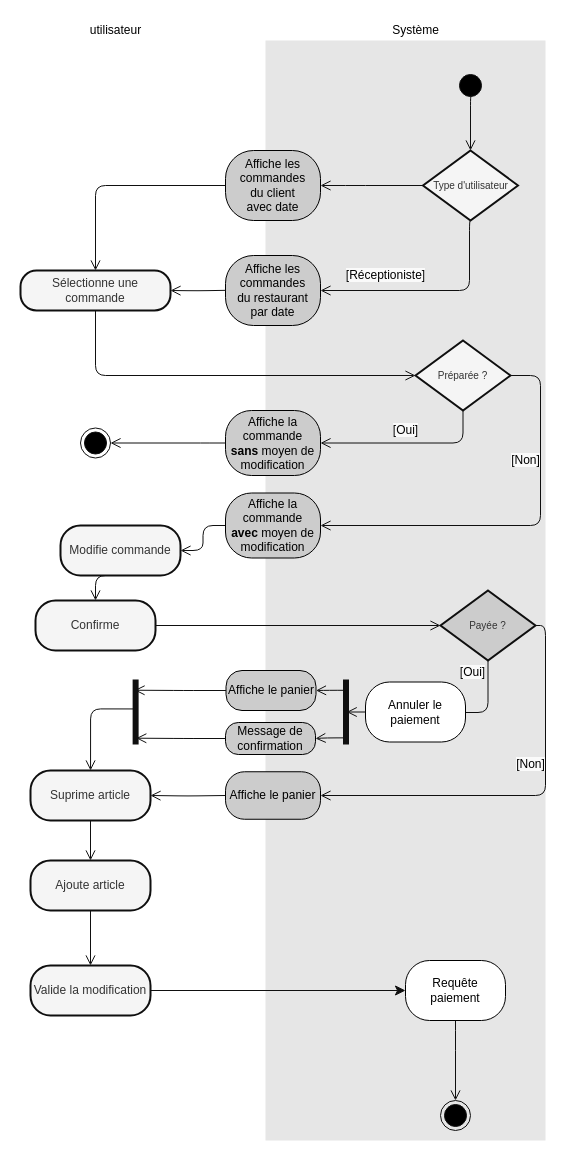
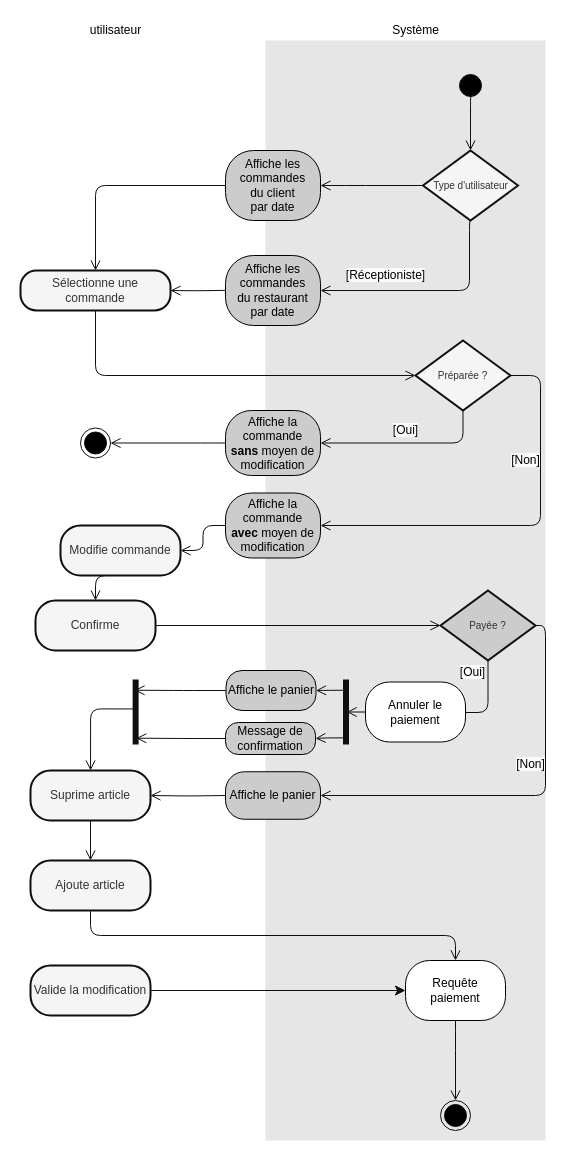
  <mxCell id="0" />
  <mxCell id="1" parent="0" />
  <mxCell id="2" value="" style="rounded=0;whiteSpace=wrap;html=1;strokeColor=none;fillColor=#E6E6E6;" vertex="1" parent="1"><mxGeometry x="265" y="40" width="280" height="1100" as="geometry" /></mxCell>
  <mxCell id="3" value="" style="ellipse;html=1;shape=startState;fillColor=#000000;shadow=0;sketch=0;strokeColor=#0F0F0F;" vertex="1" parent="1"><mxGeometry x="455" y="70" width="30" height="30" as="geometry" /></mxCell>
  <mxCell id="4" value="" style="edgeStyle=orthogonalEdgeStyle;html=1;verticalAlign=bottom;endArrow=open;endSize=8;strokeColor=#0F0F0F;exitX=0.544;exitY=0.839;exitDx=0;exitDy=0;exitPerimeter=0;entryX=0.5;entryY=0;entryDx=0;entryDy=0;" edge="1" parent="1" source="3" target="16"><mxGeometry relative="1" as="geometry"><mxPoint x="445.13" y="150" as="targetPoint" /><mxPoint x="183" y="296" as="sourcePoint" /><Array as="points"><mxPoint x="470" y="95" /></Array></mxGeometry></mxCell>
- <mxCell id="5" value="Affiche les commandes&lt;br&gt;du client &lt;br&gt;avec date" style="rounded=1;whiteSpace=wrap;html=1;arcSize=40;shadow=0;sketch=0;fillColor=#CCCCCC;" vertex="1" parent="1"><mxGeometry x="225" y="150" width="95" height="70" as="geometry" /></mxCell>
+ <mxCell id="5" value="Affiche les commandes&lt;br&gt;du client &lt;br&gt;par date" style="rounded=1;whiteSpace=wrap;html=1;arcSize=40;shadow=0;sketch=0;fillColor=#CCCCCC;" vertex="1" parent="1"><mxGeometry x="225" y="150" width="95" height="70" as="geometry" /></mxCell>
  <mxCell id="6" value="" style="edgeStyle=orthogonalEdgeStyle;html=1;verticalAlign=bottom;endArrow=open;endSize=8;strokeColor=#0F0F0F;exitX=0;exitY=0.5;exitDx=0;exitDy=0;entryX=0.5;entryY=0;entryDx=0;entryDy=0;" edge="1" parent="1" source="5" target="7"><mxGeometry relative="1" as="geometry"><mxPoint x="150.5" y="185" as="targetPoint" /><mxPoint x="297.32" y="130" as="sourcePoint" /><Array as="points"><mxPoint x="95" y="185" /></Array></mxGeometry></mxCell>
  <mxCell id="7" value="Sélectionne une commande" style="rounded=1;whiteSpace=wrap;html=1;arcSize=40;fillColor=#f5f5f5;shadow=0;sketch=0;fontColor=#333333;strokeWidth=2;strokeColor=#0F0F0F;" vertex="1" parent="1"><mxGeometry x="20" y="270" width="150" height="40" as="geometry" /></mxCell>
  <mxCell id="8" value="Suprime article" style="rounded=1;whiteSpace=wrap;html=1;arcSize=40;fillColor=#f5f5f5;shadow=0;sketch=0;fontColor=#333333;strokeWidth=2;strokeColor=#0F0F0F;" vertex="1" parent="1"><mxGeometry x="30" y="770" width="120" height="50" as="geometry" /></mxCell>
  <mxCell id="9" value="" style="edgeStyle=orthogonalEdgeStyle;html=1;verticalAlign=bottom;endArrow=open;endSize=8;strokeColor=#0F0F0F;exitX=0.5;exitY=1;exitDx=0;exitDy=0;entryX=0;entryY=0.5;entryDx=0;entryDy=0;" edge="1" parent="1" source="7" target="25"><mxGeometry relative="1" as="geometry"><mxPoint x="415" y="405" as="targetPoint" /><mxPoint x="94.71" y="320" as="sourcePoint" /><Array as="points" /></mxGeometry></mxCell>
  <mxCell id="10" value="" style="edgeStyle=orthogonalEdgeStyle;html=1;verticalAlign=bottom;endArrow=open;endSize=8;strokeColor=#0F0F0F;exitX=1;exitY=0.5;exitDx=0;exitDy=0;entryX=1;entryY=0.5;entryDx=0;entryDy=0;" edge="1" parent="1" source="25" target="12"><mxGeometry relative="1" as="geometry"><mxPoint x="650" y="580" as="targetPoint" /><mxPoint x="462" y="470" as="sourcePoint" /><Array as="points"><mxPoint x="540" y="375" /><mxPoint x="540" y="525" /></Array></mxGeometry></mxCell>
  <mxCell id="11" style="edgeStyle=orthogonalEdgeStyle;rounded=1;orthogonalLoop=1;jettySize=auto;html=1;exitX=0;exitY=0.5;exitDx=0;exitDy=0;verticalAlign=bottom;strokeColor=#0F0F0F;endArrow=open;endSize=8;entryX=1;entryY=0.5;entryDx=0;entryDy=0;" edge="1" parent="1" source="12" target="40"><mxGeometry relative="1" as="geometry"><mxPoint x="160" y="680" as="targetPoint" /></mxGeometry></mxCell>
  <mxCell id="12" value="Affiche la commande&lt;br&gt;&lt;b&gt;avec&lt;/b&gt; moyen de modification" style="rounded=1;whiteSpace=wrap;html=1;arcSize=40;shadow=0;sketch=0;fillColor=#CCCCCC;" vertex="1" parent="1"><mxGeometry x="225" y="492.5" width="95" height="65" as="geometry" /></mxCell>
  <mxCell id="13" value="" style="edgeStyle=orthogonalEdgeStyle;html=1;verticalAlign=bottom;endArrow=open;endSize=8;strokeColor=#0F0F0F;entryX=0.5;entryY=0;entryDx=0;entryDy=0;exitX=0.5;exitY=1;exitDx=0;exitDy=0;" edge="1" parent="1" source="15" target="14"><mxGeometry relative="1" as="geometry"><mxPoint x="121.86" y="748" as="targetPoint" /><Array as="points"><mxPoint x="455" y="1040" /><mxPoint x="455" y="1040" /></Array><mxPoint x="220" y="788" as="sourcePoint" /></mxGeometry></mxCell>
  <mxCell id="14" value="" style="ellipse;html=1;shape=endState;fillColor=#000000;shadow=0;sketch=0;strokeColor=#0F0F0F;" vertex="1" parent="1"><mxGeometry x="440" y="1100" width="30" height="30" as="geometry" /></mxCell>
  <mxCell id="15" value="Requête&lt;br&gt;paiement" style="rounded=1;whiteSpace=wrap;html=1;arcSize=40;shadow=0;sketch=0;" vertex="1" parent="1"><mxGeometry x="405" y="960" width="100" height="60" as="geometry" /></mxCell>
  <mxCell id="16" value="&lt;font size=&quot;1&quot;&gt;Type d'utilisateur&lt;/font&gt;" style="rhombus;whiteSpace=wrap;html=1;fillColor=#f5f5f5;shadow=0;sketch=0;fontColor=#333333;strokeWidth=2;strokeColor=#0F0F0F;" vertex="1" parent="1"><mxGeometry x="422.5" y="150" width="95" height="70" as="geometry" /></mxCell>
  <mxCell id="17" value="Affiche les commandes&lt;br&gt;du restaurant &lt;br&gt;par date" style="rounded=1;whiteSpace=wrap;html=1;arcSize=40;shadow=0;sketch=0;fillColor=#CCCCCC;" vertex="1" parent="1"><mxGeometry x="225" y="255" width="95" height="70" as="geometry" /></mxCell>
  <mxCell id="18" value="" style="edgeStyle=orthogonalEdgeStyle;html=1;verticalAlign=bottom;endArrow=open;endSize=8;strokeColor=#0F0F0F;exitX=0.544;exitY=0.839;exitDx=0;exitDy=0;exitPerimeter=0;entryX=1;entryY=0.5;entryDx=0;entryDy=0;" edge="1" parent="1" target="17"><mxGeometry relative="1" as="geometry"><mxPoint x="469.34" y="274.83" as="targetPoint" /><mxPoint x="470.66" y="220" as="sourcePoint" /><Array as="points"><mxPoint x="469" y="220" /><mxPoint x="469" y="290" /></Array></mxGeometry></mxCell>
  <mxCell id="19" value="" style="edgeStyle=orthogonalEdgeStyle;html=1;verticalAlign=bottom;endArrow=open;endSize=8;strokeColor=#0F0F0F;exitX=0;exitY=0.5;exitDx=0;exitDy=0;entryX=1;entryY=0.5;entryDx=0;entryDy=0;" edge="1" parent="1" source="16" target="5"><mxGeometry relative="1" as="geometry"><mxPoint x="335" y="150" as="targetPoint" /><mxPoint x="295.66" y="80" as="sourcePoint" /><Array as="points"><mxPoint x="355" y="185" /><mxPoint x="355" y="185" /></Array></mxGeometry></mxCell>
  <mxCell id="20" value="&lt;span style=&quot;background-color: rgb(250 , 250 , 250)&quot;&gt;[Réceptioniste]&lt;/span&gt;" style="text;html=1;align=center;verticalAlign=middle;resizable=0;points=[];autosize=1;strokeColor=none;" vertex="1" parent="1"><mxGeometry x="340" y="265" width="90" height="20" as="geometry" /></mxCell>
  <mxCell id="21" value="" style="edgeStyle=orthogonalEdgeStyle;html=1;verticalAlign=bottom;endArrow=open;endSize=8;strokeColor=#0F0F0F;exitX=0;exitY=0.5;exitDx=0;exitDy=0;entryX=1;entryY=0.5;entryDx=0;entryDy=0;" edge="1" parent="1" target="7"><mxGeometry relative="1" as="geometry"><mxPoint x="175" y="290" as="targetPoint" /><mxPoint x="225" y="289.83" as="sourcePoint" /><Array as="points" /></mxGeometry></mxCell>
  <mxCell id="22" value="" style="edgeStyle=orthogonalEdgeStyle;html=1;verticalAlign=bottom;endArrow=classic;endSize=8;strokeColor=#0F0F0F;entryX=0;entryY=0.5;entryDx=0;entryDy=0;exitX=1;exitY=0.5;exitDx=0;exitDy=0;" edge="1" parent="1" source="28" target="15"><mxGeometry relative="1" as="geometry"><mxPoint x="380" y="768" as="targetPoint" /><mxPoint x="155" y="773" as="sourcePoint" /><Array as="points" /></mxGeometry></mxCell>
  <mxCell id="23" value="Système" style="text;html=1;align=center;verticalAlign=middle;resizable=0;points=[];autosize=1;strokeColor=none;" vertex="1" parent="1"><mxGeometry x="385" y="20" width="60" height="20" as="geometry" /></mxCell>
  <mxCell id="24" value="utilisateur" style="text;html=1;align=center;verticalAlign=middle;resizable=0;points=[];autosize=1;strokeColor=none;" vertex="1" parent="1"><mxGeometry x="80" y="20" width="70" height="20" as="geometry" /></mxCell>
  <mxCell id="25" value="&lt;font size=&quot;1&quot;&gt;Préparée ?&lt;/font&gt;" style="rhombus;whiteSpace=wrap;html=1;fillColor=#f5f5f5;shadow=0;sketch=0;fontColor=#333333;strokeWidth=2;strokeColor=#0F0F0F;" vertex="1" parent="1"><mxGeometry x="415" y="340" width="95" height="70" as="geometry" /></mxCell>
  <mxCell id="26" value="Ajoute article" style="rounded=1;whiteSpace=wrap;html=1;arcSize=40;fillColor=#f5f5f5;shadow=0;sketch=0;fontColor=#333333;strokeWidth=2;strokeColor=#0F0F0F;" vertex="1" parent="1"><mxGeometry x="30" y="860" width="120" height="50" as="geometry" /></mxCell>
  <mxCell id="27" style="edgeStyle=orthogonalEdgeStyle;rounded=1;orthogonalLoop=1;jettySize=auto;html=1;entryX=0.5;entryY=0;entryDx=0;entryDy=0;exitX=0.5;exitY=1;exitDx=0;exitDy=0;verticalAlign=bottom;strokeColor=#0F0F0F;endArrow=open;endSize=8;" edge="1" parent="1" source="8" target="26"><mxGeometry relative="1" as="geometry"><mxPoint x="165" y="820" as="sourcePoint" /><mxPoint x="160" y="775" as="targetPoint" /></mxGeometry></mxCell>
  <mxCell id="28" value="Valide la modification" style="rounded=1;whiteSpace=wrap;html=1;arcSize=40;fillColor=#f5f5f5;shadow=0;sketch=0;fontColor=#333333;strokeWidth=2;strokeColor=#0F0F0F;" vertex="1" parent="1"><mxGeometry x="30" y="965" width="120" height="50" as="geometry" /></mxCell>
- <mxCell id="29" style="edgeStyle=orthogonalEdgeStyle;rounded=1;orthogonalLoop=1;jettySize=auto;html=1;entryX=0.5;entryY=0;entryDx=0;entryDy=0;exitX=0.5;exitY=1;exitDx=0;exitDy=0;verticalAlign=bottom;strokeColor=#0F0F0F;endArrow=open;endSize=8;" edge="1" parent="1" source="26" target="28"><mxGeometry relative="1" as="geometry"><mxPoint x="100" y="800" as="sourcePoint" /><mxPoint x="100" y="840" as="targetPoint" /></mxGeometry></mxCell>
+ <mxCell id="29" style="edgeStyle=orthogonalEdgeStyle;rounded=1;orthogonalLoop=1;jettySize=auto;html=1;exitX=0.5;exitY=1;exitDx=0;exitDy=0;verticalAlign=bottom;strokeColor=#0F0F0F;endArrow=open;endSize=8;" edge="1" parent="1" source="26" target="15"><mxGeometry relative="1" as="geometry"><mxPoint x="100" y="800" as="sourcePoint" /><mxPoint x="100" y="840" as="targetPoint" /></mxGeometry></mxCell>
  <mxCell id="30" value="Affiche la commande&lt;br&gt;&lt;b&gt;sans&lt;/b&gt; moyen de modification" style="rounded=1;whiteSpace=wrap;html=1;arcSize=40;shadow=0;sketch=0;fillColor=#CCCCCC;" vertex="1" parent="1"><mxGeometry x="225" y="410" width="95" height="65" as="geometry" /></mxCell>
  <mxCell id="31" value="" style="edgeStyle=orthogonalEdgeStyle;html=1;verticalAlign=bottom;endArrow=open;endSize=8;strokeColor=#0F0F0F;entryX=1;entryY=0.5;entryDx=0;entryDy=0;exitX=0.5;exitY=1;exitDx=0;exitDy=0;" edge="1" parent="1" source="25" target="30"><mxGeometry relative="1" as="geometry"><mxPoint x="330" y="535" as="targetPoint" /><mxPoint x="680" y="590" as="sourcePoint" /><Array as="points"><mxPoint x="462" y="443" /></Array></mxGeometry></mxCell>
  <mxCell id="32" value="" style="ellipse;html=1;shape=endState;fillColor=#000000;shadow=0;sketch=0;strokeColor=#0F0F0F;" vertex="1" parent="1"><mxGeometry x="80" y="427.5" width="30" height="30" as="geometry" /></mxCell>
  <mxCell id="33" value="" style="edgeStyle=orthogonalEdgeStyle;html=1;verticalAlign=bottom;endArrow=open;endSize=8;strokeColor=#0F0F0F;entryX=1;entryY=0.5;entryDx=0;entryDy=0;exitX=0;exitY=0.5;exitDx=0;exitDy=0;" edge="1" parent="1" source="30"><mxGeometry relative="1" as="geometry"><mxPoint x="110" y="442.5" as="targetPoint" /><mxPoint x="252.5" y="410" as="sourcePoint" /><Array as="points"><mxPoint x="210" y="443" /><mxPoint x="210" y="443" /></Array></mxGeometry></mxCell>
  <mxCell id="34" value="&lt;span style=&quot;background-color: rgb(250 , 250 , 250)&quot;&gt;[Oui]&lt;/span&gt;" style="text;html=1;align=center;verticalAlign=middle;resizable=0;points=[];autosize=1;strokeColor=none;" vertex="1" parent="1"><mxGeometry x="385" y="420" width="40" height="20" as="geometry" /></mxCell>
  <mxCell id="35" value="&lt;span style=&quot;background-color: rgb(250 , 250 , 250)&quot;&gt;[Non]&lt;/span&gt;" style="text;html=1;align=center;verticalAlign=middle;resizable=0;points=[];autosize=1;strokeColor=none;" vertex="1" parent="1"><mxGeometry x="505" y="450" width="40" height="20" as="geometry" /></mxCell>
  <mxCell id="36" value="&lt;font size=&quot;1&quot;&gt;Payée ?&lt;/font&gt;" style="rhombus;whiteSpace=wrap;html=1;fillColor=#cccccc;shadow=0;sketch=0;fontColor=#333333;strokeWidth=2;strokeColor=#0F0F0F;" vertex="1" parent="1"><mxGeometry x="440" y="590" width="95" height="70" as="geometry" /></mxCell>
  <mxCell id="37" value="&lt;span style=&quot;background-color: rgb(250 , 250 , 250)&quot;&gt;[Non]&lt;/span&gt;" style="text;html=1;align=center;verticalAlign=middle;resizable=0;points=[];autosize=1;strokeColor=none;" vertex="1" parent="1"><mxGeometry x="510" y="754" width="40" height="20" as="geometry" /></mxCell>
  <mxCell id="38" value="" style="edgeStyle=orthogonalEdgeStyle;html=1;verticalAlign=bottom;endArrow=open;endSize=8;strokeColor=#0F0F0F;entryX=1;entryY=0.5;entryDx=0;entryDy=0;exitX=0.5;exitY=1;exitDx=0;exitDy=0;" edge="1" parent="1" source="36" target="39"><mxGeometry relative="1" as="geometry"><mxPoint x="380" y="790" as="targetPoint" /><mxPoint x="580" y="680" as="sourcePoint" /><Array as="points"><mxPoint x="488" y="712" /><mxPoint x="455" y="712" /></Array></mxGeometry></mxCell>
  <mxCell id="39" value="Annuler le paiement" style="rounded=1;whiteSpace=wrap;html=1;arcSize=40;shadow=0;sketch=0;" vertex="1" parent="1"><mxGeometry x="365" y="681.5" width="100" height="60" as="geometry" /></mxCell>
  <mxCell id="40" value="Modifie commande" style="rounded=1;whiteSpace=wrap;html=1;arcSize=40;fillColor=#f5f5f5;shadow=0;sketch=0;fontColor=#333333;strokeWidth=2;strokeColor=#0F0F0F;" vertex="1" parent="1"><mxGeometry x="60" y="525" width="120" height="50" as="geometry" /></mxCell>
  <mxCell id="41" value="Confirme" style="rounded=1;whiteSpace=wrap;html=1;arcSize=40;fillColor=#f5f5f5;shadow=0;sketch=0;fontColor=#333333;strokeWidth=2;strokeColor=#0F0F0F;" vertex="1" parent="1"><mxGeometry x="35" y="600" width="120" height="50" as="geometry" /></mxCell>
  <mxCell id="42" style="edgeStyle=orthogonalEdgeStyle;rounded=1;orthogonalLoop=1;jettySize=auto;html=1;exitX=0.5;exitY=1;exitDx=0;exitDy=0;verticalAlign=bottom;strokeColor=#0F0F0F;endArrow=open;endSize=8;entryX=0.5;entryY=0;entryDx=0;entryDy=0;" edge="1" parent="1" source="40" target="41"><mxGeometry relative="1" as="geometry"><mxPoint x="235" y="535" as="sourcePoint" /><mxPoint x="165" y="535" as="targetPoint" /></mxGeometry></mxCell>
  <mxCell id="43" value="" style="edgeStyle=orthogonalEdgeStyle;html=1;verticalAlign=bottom;endArrow=open;endSize=8;strokeColor=#0F0F0F;exitX=1;exitY=0.5;exitDx=0;exitDy=0;entryX=0;entryY=0.5;entryDx=0;entryDy=0;" edge="1" parent="1" source="41" target="36"><mxGeometry relative="1" as="geometry"><mxPoint x="410" y="625" as="targetPoint" /><mxPoint x="105" y="320" as="sourcePoint" /><Array as="points" /></mxGeometry></mxCell>
  <mxCell id="44" value="" style="edgeStyle=orthogonalEdgeStyle;html=1;verticalAlign=bottom;endArrow=open;endSize=8;strokeColor=#0F0F0F;entryX=1;entryY=0.5;entryDx=0;entryDy=0;exitX=1;exitY=0.5;exitDx=0;exitDy=0;startArrow=none;" edge="1" parent="1" source="36" target="46"><mxGeometry relative="1" as="geometry"><mxPoint x="465" y="1110" as="targetPoint" /><Array as="points" /><mxPoint x="465" y="1030" as="sourcePoint" /></mxGeometry></mxCell>
  <mxCell id="45" value="&lt;span style=&quot;background-color: rgb(250 , 250 , 250)&quot;&gt;[Oui]&lt;/span&gt;" style="text;html=1;align=center;verticalAlign=middle;resizable=0;points=[];autosize=1;strokeColor=none;" vertex="1" parent="1"><mxGeometry x="452" y="661.5" width="40" height="20" as="geometry" /></mxCell>
  <mxCell id="46" value="Affiche le panier" style="rounded=1;whiteSpace=wrap;html=1;arcSize=40;shadow=0;sketch=0;fillColor=#CCCCCC;" vertex="1" parent="1"><mxGeometry x="225" y="771.25" width="95" height="47.5" as="geometry" /></mxCell>
  <mxCell id="47" value="" style="edgeStyle=orthogonalEdgeStyle;html=1;verticalAlign=bottom;endArrow=open;endSize=8;strokeColor=#0F0F0F;entryX=1;entryY=0.5;entryDx=0;entryDy=0;exitX=1;exitY=0.5;exitDx=0;exitDy=0;startArrow=none;" edge="1" parent="1" target="8"><mxGeometry relative="1" as="geometry"><mxPoint x="10" y="965" as="targetPoint" /><Array as="points" /><mxPoint x="225" y="795" as="sourcePoint" /></mxGeometry></mxCell>
  <mxCell id="48" value="" style="edgeStyle=orthogonalEdgeStyle;html=1;verticalAlign=bottom;endArrow=open;endSize=8;strokeColor=#0F0F0F;exitX=0.453;exitY=0.407;exitDx=0;exitDy=0;exitPerimeter=0;" edge="1" parent="1" source="54"><mxGeometry relative="1" as="geometry"><mxPoint x="90.06" y="770" as="targetPoint" /><mxPoint x="170.12" y="722" as="sourcePoint" /><Array as="points"><mxPoint x="90.12" y="708" /></Array></mxGeometry></mxCell>
  <mxCell id="49" value="Affiche le panier" style="rounded=1;whiteSpace=wrap;html=1;arcSize=40;shadow=0;sketch=0;fillColor=#CCCCCC;" vertex="1" parent="1"><mxGeometry x="225.5" y="670" width="90" height="40" as="geometry" /></mxCell>
  <mxCell id="50" value="" style="shape=line;html=1;strokeWidth=6;shadow=0;sketch=0;direction=south;strokeColor=#0F0F0F;" vertex="1" parent="1"><mxGeometry x="340.5" y="679" width="10" height="65" as="geometry" /></mxCell>
  <mxCell id="51" value="" style="edgeStyle=orthogonalEdgeStyle;html=1;verticalAlign=bottom;endArrow=open;endSize=8;strokeColor=#0F0F0F;entryX=1;entryY=0.5;entryDx=0;entryDy=0;exitX=0.898;exitY=0.42;exitDx=0;exitDy=0;exitPerimeter=0;" edge="1" parent="1" source="50" target="52"><mxGeometry relative="1" as="geometry"><mxPoint x="459.5" y="817.76" as="targetPoint" /><mxPoint x="330.5" y="818" as="sourcePoint" /><Array as="points"><mxPoint x="325.5" y="737" /></Array></mxGeometry></mxCell>
  <mxCell id="52" value="Message de confirmation" style="rounded=1;whiteSpace=wrap;html=1;arcSize=40;shadow=0;sketch=0;fillColor=#CCCCCC;" vertex="1" parent="1"><mxGeometry x="225" y="722" width="90" height="32" as="geometry" /></mxCell>
  <mxCell id="53" value="" style="edgeStyle=orthogonalEdgeStyle;html=1;verticalAlign=bottom;endArrow=open;endSize=8;strokeColor=#0F0F0F;exitX=0;exitY=0.5;exitDx=0;exitDy=0;entryX=0.165;entryY=0.607;entryDx=0;entryDy=0;entryPerimeter=0;" edge="1" parent="1" source="49" target="54"><mxGeometry relative="1" as="geometry"><mxPoint x="130.12" y="769.8" as="targetPoint" /><mxPoint x="171.12" y="769.8" as="sourcePoint" /><Array as="points" /></mxGeometry></mxCell>
  <mxCell id="54" value="" style="shape=line;html=1;strokeWidth=6;shadow=0;sketch=0;direction=south;strokeColor=#0F0F0F;" vertex="1" parent="1"><mxGeometry x="130.12" y="679" width="10" height="65" as="geometry" /></mxCell>
  <mxCell id="55" value="" style="edgeStyle=orthogonalEdgeStyle;html=1;verticalAlign=bottom;endArrow=open;endSize=8;strokeColor=#0F0F0F;exitX=0;exitY=0.5;exitDx=0;exitDy=0;entryX=0.903;entryY=0.436;entryDx=0;entryDy=0;entryPerimeter=0;" edge="1" parent="1" source="52" target="54"><mxGeometry relative="1" as="geometry"><mxPoint x="131.12" y="818" as="targetPoint" /><mxPoint x="171.12" y="818" as="sourcePoint" /><Array as="points" /></mxGeometry></mxCell>
  <mxCell id="56" value="" style="edgeStyle=orthogonalEdgeStyle;html=1;verticalAlign=bottom;endArrow=open;endSize=8;strokeColor=#0F0F0F;entryX=1;entryY=0.5;entryDx=0;entryDy=0;exitX=0.166;exitY=0.38;exitDx=0;exitDy=0;exitPerimeter=0;" edge="1" parent="1" source="50" target="49"><mxGeometry relative="1" as="geometry"><mxPoint x="340.5" y="769.76" as="targetPoint" /><mxPoint x="330.5" y="770" as="sourcePoint" /><Array as="points" /></mxGeometry></mxCell>
  <mxCell id="57" style="edgeStyle=orthogonalEdgeStyle;rounded=1;orthogonalLoop=1;jettySize=auto;html=1;exitX=0;exitY=0.5;exitDx=0;exitDy=0;verticalAlign=bottom;strokeColor=#0F0F0F;endArrow=open;endSize=8;entryX=0.503;entryY=0.433;entryDx=0;entryDy=0;entryPerimeter=0;" edge="1" parent="1" source="39" target="50"><mxGeometry relative="1" as="geometry"><mxPoint x="235" y="535" as="sourcePoint" /><mxPoint x="165" y="535" as="targetPoint" /></mxGeometry></mxCell>
